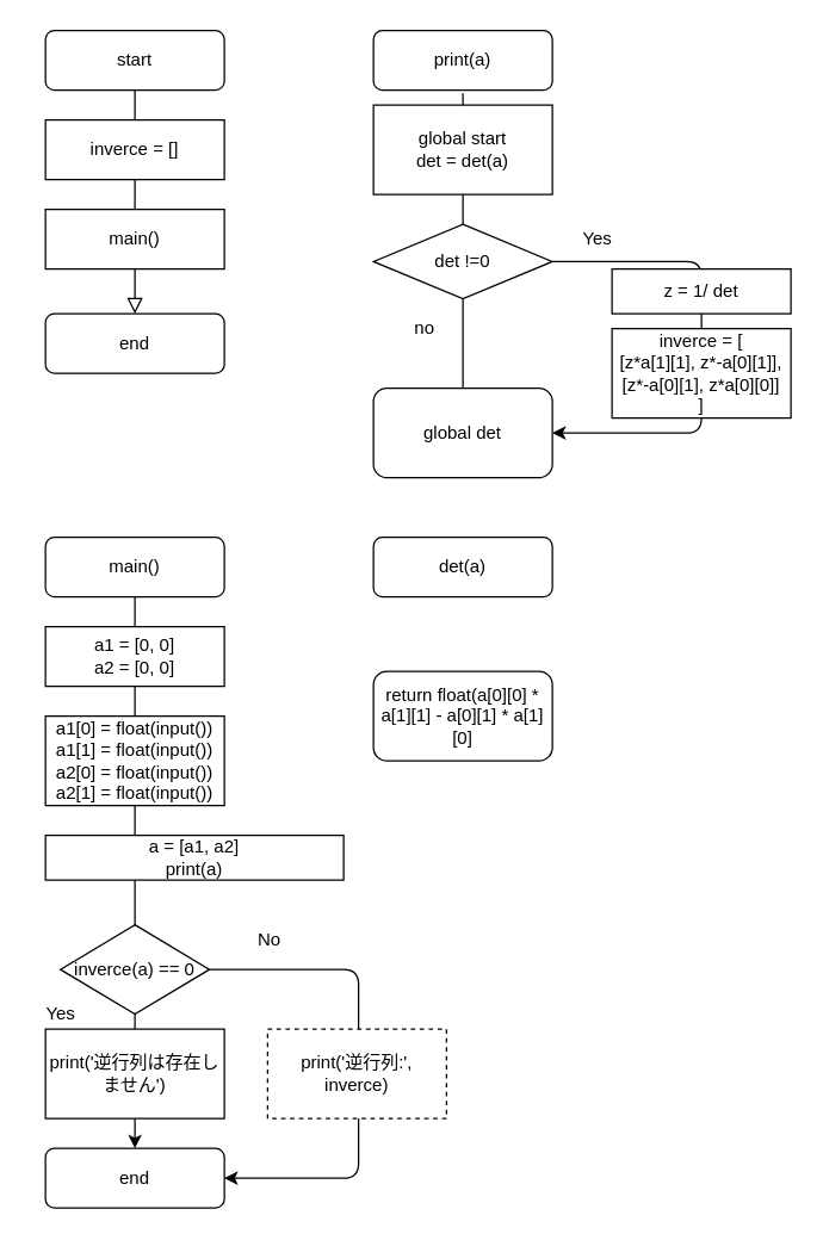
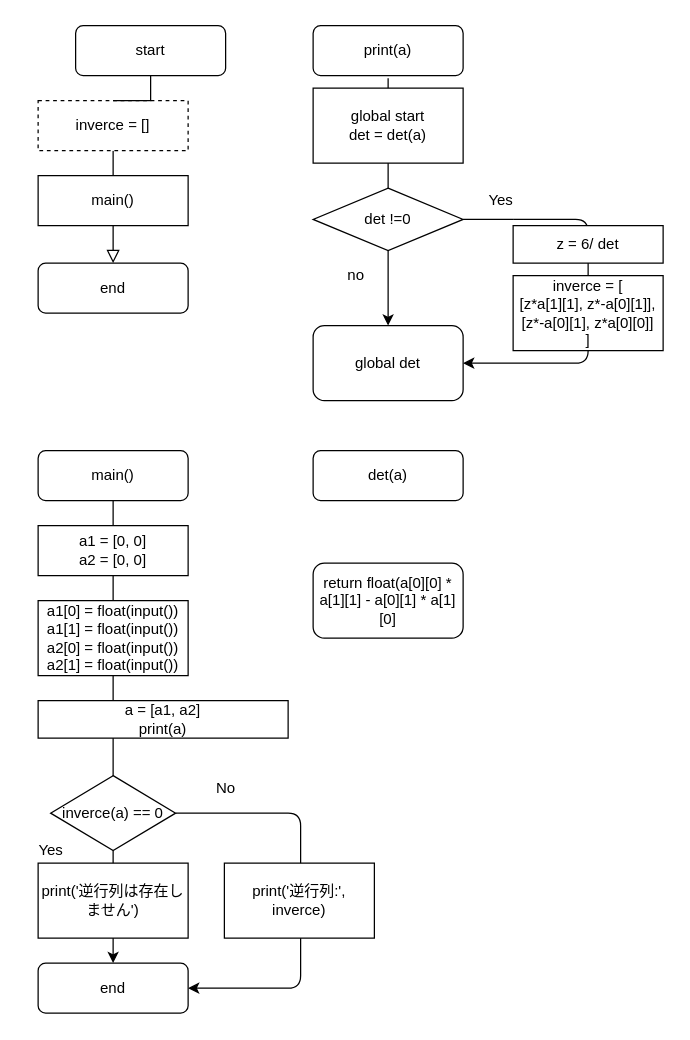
  <mxCell id="0" />
  <mxCell id="1" parent="0" />
  <mxCell id="2" value="" style="endArrow=classic;html=1;exitX=1;exitY=0.5;exitDx=0;exitDy=0;entryX=1;entryY=0.5;entryDx=0;entryDy=0;" edge="1" parent="1" source="26" target="29"><mxGeometry width="50" height="50" relative="1" as="geometry"><mxPoint x="250" y="560" as="sourcePoint" /><mxPoint x="300" y="510" as="targetPoint" /><Array as="points"><mxPoint x="240" y="650" /><mxPoint x="240" y="790" /></Array></mxGeometry></mxCell>
  <mxCell id="3" value="" style="endArrow=classic;html=1;exitX=0.5;exitY=1;exitDx=0;exitDy=0;entryX=0.5;entryY=0;entryDx=0;entryDy=0;" edge="1" parent="1" source="22" target="29"><mxGeometry width="50" height="50" relative="1" as="geometry"><mxPoint x="10" y="620" as="sourcePoint" /><mxPoint x="60" y="570" as="targetPoint" /></mxGeometry></mxCell>
- <mxCell id="4" value="" style="endArrow=none;html=1;exitX=0.5;exitY=-0.133;exitDx=0;exitDy=0;entryX=0.5;entryY=0;entryDx=0;entryDy=0;exitPerimeter=0;" edge="1" parent="1" source="14" target="16"><mxGeometry width="50" height="50" relative="1" as="geometry"><mxPoint x="280" y="270" as="sourcePoint" /><mxPoint x="330" y="220" as="targetPoint" /></mxGeometry></mxCell>
+ <mxCell id="4" value="" style="endArrow=classic;html=1;exitX=0.5;exitY=-0.133;exitDx=0;exitDy=0;entryX=0.5;entryY=0;entryDx=0;entryDy=0;exitPerimeter=0;" edge="1" parent="1" source="14" target="16"><mxGeometry width="50" height="50" relative="1" as="geometry"><mxPoint x="280" y="270" as="sourcePoint" /><mxPoint x="330" y="220" as="targetPoint" /></mxGeometry></mxCell>
  <mxCell id="5" value="" style="endArrow=classic;html=1;entryX=1;entryY=0.5;entryDx=0;entryDy=0;startArrow=none;" edge="1" parent="1" target="16"><mxGeometry width="50" height="50" relative="1" as="geometry"><mxPoint x="410" y="175" as="sourcePoint" /><mxPoint x="70" y="340" as="targetPoint" /><Array as="points"><mxPoint x="470" y="175" /><mxPoint x="470" y="230" /><mxPoint x="470" y="290" /></Array></mxGeometry></mxCell>
  <mxCell id="6" value="" style="rounded=0;html=1;jettySize=auto;orthogonalLoop=1;fontSize=11;endArrow=block;endFill=0;endSize=8;strokeWidth=1;shadow=0;labelBackgroundColor=none;edgeStyle=orthogonalEdgeStyle;startArrow=none;" parent="1" source="10" edge="1"><mxGeometry relative="1" as="geometry"><mxPoint x="90" y="210" as="targetPoint" /></mxGeometry></mxCell>
- <mxCell id="7" value="start" style="rounded=1;whiteSpace=wrap;html=1;fontSize=12;glass=0;strokeWidth=1;shadow=0;" parent="1" vertex="1"><mxGeometry x="30" y="20" width="120" height="40" as="geometry" /></mxCell>
+ <mxCell id="7" value="start" style="rounded=1;whiteSpace=wrap;html=1;fontSize=12;glass=0;strokeWidth=1;shadow=0;" parent="1" vertex="1"><mxGeometry x="60" y="20" width="120" height="40" as="geometry" /></mxCell>
  <mxCell id="8" value="end" style="rounded=1;whiteSpace=wrap;html=1;fontSize=12;glass=0;strokeWidth=1;shadow=0;" parent="1" vertex="1"><mxGeometry x="30" y="210" width="120" height="40" as="geometry" /></mxCell>
  <mxCell id="9" value="print(a)" style="rounded=1;whiteSpace=wrap;html=1;" vertex="1" parent="1"><mxGeometry x="250" y="20" width="120" height="40" as="geometry" /></mxCell>
  <mxCell id="10" value="main()" style="rounded=0;whiteSpace=wrap;html=1;" vertex="1" parent="1"><mxGeometry x="30" y="140" width="120" height="40" as="geometry" /></mxCell>
  <mxCell id="11" value="" style="rounded=0;html=1;jettySize=auto;orthogonalLoop=1;fontSize=11;endArrow=none;endFill=0;endSize=8;strokeWidth=1;shadow=0;labelBackgroundColor=none;edgeStyle=orthogonalEdgeStyle;startArrow=none;" edge="1" parent="1" source="12" target="10"><mxGeometry relative="1" as="geometry"><mxPoint x="90" y="60" as="sourcePoint" /><mxPoint x="90" y="210" as="targetPoint" /></mxGeometry></mxCell>
- <mxCell id="12" value="inverce = []" style="rounded=0;whiteSpace=wrap;html=1;" vertex="1" parent="1"><mxGeometry x="30" y="80" width="120" height="40" as="geometry" /></mxCell>
+ <mxCell id="12" value="inverce = []" style="rounded=0;whiteSpace=wrap;html=1;dashed=1;" vertex="1" parent="1"><mxGeometry x="30" y="80" width="120" height="40" as="geometry" /></mxCell>
  <mxCell id="13" value="" style="rounded=0;html=1;jettySize=auto;orthogonalLoop=1;fontSize=11;endArrow=none;endFill=0;endSize=8;strokeWidth=1;shadow=0;labelBackgroundColor=none;edgeStyle=orthogonalEdgeStyle;" edge="1" parent="1" source="7" target="12"><mxGeometry relative="1" as="geometry"><mxPoint x="90" y="60" as="sourcePoint" /><mxPoint x="90" y="140" as="targetPoint" /></mxGeometry></mxCell>
  <mxCell id="14" value="global start&lt;br&gt;det = det(a)" style="rounded=0;whiteSpace=wrap;html=1;" vertex="1" parent="1"><mxGeometry x="250" y="70" width="120" height="60" as="geometry" /></mxCell>
  <mxCell id="15" value="det !=0" style="rhombus;whiteSpace=wrap;html=1;" vertex="1" parent="1"><mxGeometry x="250" y="150" width="120" height="50" as="geometry" /></mxCell>
  <mxCell id="16" value="global det" style="rounded=1;whiteSpace=wrap;html=1;" vertex="1" parent="1"><mxGeometry x="250" y="260" width="120" height="60" as="geometry" /></mxCell>
- <mxCell id="17" value="z = 1/ det" style="rounded=0;whiteSpace=wrap;html=1;" vertex="1" parent="1"><mxGeometry x="410" y="180" width="120" height="30" as="geometry" /></mxCell>
+ <mxCell id="17" value="z = 6/ det" style="rounded=0;whiteSpace=wrap;html=1;" vertex="1" parent="1"><mxGeometry x="410" y="180" width="120" height="30" as="geometry" /></mxCell>
  <mxCell id="18" value="inverce = [&lt;br&gt;[z*a[1][1], z*-a[0][1]], &lt;br&gt;[z*-a[0][1], z*a[0][0]]&lt;br&gt;]" style="rounded=0;whiteSpace=wrap;html=1;" vertex="1" parent="1"><mxGeometry x="410" y="220" width="120" height="60" as="geometry" /></mxCell>
  <mxCell id="19" value="Yes" style="text;html=1;align=center;verticalAlign=middle;resizable=0;points=[];autosize=1;strokeColor=none;" vertex="1" parent="1"><mxGeometry x="380" y="150" width="40" height="20" as="geometry" /></mxCell>
  <mxCell id="20" value="" style="endArrow=none;html=1;exitX=1;exitY=0.5;exitDx=0;exitDy=0;" edge="1" parent="1" source="15"><mxGeometry width="50" height="50" relative="1" as="geometry"><mxPoint x="370" y="175" as="sourcePoint" /><mxPoint x="410" y="175" as="targetPoint" /><Array as="points" /></mxGeometry></mxCell>
  <mxCell id="21" value="no" style="text;html=1;align=center;verticalAlign=middle;resizable=0;points=[];autosize=1;strokeColor=none;" vertex="1" parent="1"><mxGeometry x="269" y="210" width="30" height="20" as="geometry" /></mxCell>
  <mxCell id="22" value="main()" style="rounded=1;whiteSpace=wrap;html=1;" vertex="1" parent="1"><mxGeometry x="30" y="360" width="120" height="40" as="geometry" /></mxCell>
  <mxCell id="23" value="a1 = [0, 0]&lt;br&gt;a2 = [0, 0]" style="rounded=0;whiteSpace=wrap;html=1;" vertex="1" parent="1"><mxGeometry x="30" y="420" width="120" height="40" as="geometry" /></mxCell>
  <mxCell id="24" value="a1[0] = float(input())&lt;br&gt;a1[1] = float(input())&lt;br&gt;a2[0] = float(input())&lt;br&gt;a2[1] = float(input())" style="rounded=0;whiteSpace=wrap;html=1;" vertex="1" parent="1"><mxGeometry x="30" y="480" width="120" height="60" as="geometry" /></mxCell>
  <mxCell id="25" value="a = [a1, a2]&lt;br&gt;print(a)" style="rounded=0;whiteSpace=wrap;html=1;" vertex="1" parent="1"><mxGeometry x="30" y="560" width="200" height="30" as="geometry" /></mxCell>
  <mxCell id="26" value="inverce(a) == 0" style="rhombus;whiteSpace=wrap;html=1;" vertex="1" parent="1"><mxGeometry x="40" y="620" width="100" height="60" as="geometry" /></mxCell>
  <mxCell id="27" value="print('逆行列は存在しません')" style="rounded=0;whiteSpace=wrap;html=1;" vertex="1" parent="1"><mxGeometry x="30" y="690" width="120" height="60" as="geometry" /></mxCell>
- <mxCell id="28" value="print('逆行列:', inverce)" style="rounded=0;whiteSpace=wrap;html=1;dashed=1;" vertex="1" parent="1"><mxGeometry x="179" y="690" width="120" height="60" as="geometry" /></mxCell>
+ <mxCell id="28" value="print('逆行列:', inverce)" style="rounded=0;whiteSpace=wrap;html=1;" vertex="1" parent="1"><mxGeometry x="179" y="690" width="120" height="60" as="geometry" /></mxCell>
  <mxCell id="29" value="end" style="rounded=1;whiteSpace=wrap;html=1;" vertex="1" parent="1"><mxGeometry x="30" y="770" width="120" height="40" as="geometry" /></mxCell>
  <mxCell id="30" value="No" style="text;html=1;align=center;verticalAlign=middle;resizable=0;points=[];autosize=1;strokeColor=none;" vertex="1" parent="1"><mxGeometry x="165" y="620" width="30" height="20" as="geometry" /></mxCell>
  <mxCell id="31" value="Yes" style="text;html=1;align=center;verticalAlign=middle;resizable=0;points=[];autosize=1;strokeColor=none;" vertex="1" parent="1"><mxGeometry x="20" y="670" width="40" height="20" as="geometry" /></mxCell>
  <mxCell id="32" value="det(a)" style="rounded=1;whiteSpace=wrap;html=1;" vertex="1" parent="1"><mxGeometry x="250" y="360" width="120" height="40" as="geometry" /></mxCell>
  <mxCell id="33" value="return float(a[0][0] * a[1][1] - a[0][1] * a[1][0]" style="rounded=1;whiteSpace=wrap;html=1;" vertex="1" parent="1"><mxGeometry x="250" y="450" width="120" height="60" as="geometry" /></mxCell>
